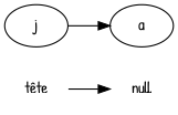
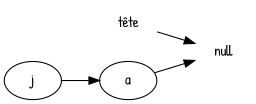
  digraph {
    fontname="Patrick Hand"
    rankdir=LR
    node [fontname="Patrick Hand"]
    edge [fontname="Patrick Hand"]
    n1 [label="tête" shape=plaintext]
    n2 [label=null shape=plaintext]
    n3 [label=j]
    n4 [label=a]
    n1 -> n2
    n3 -> n4
+   n4 -> n2
  }
